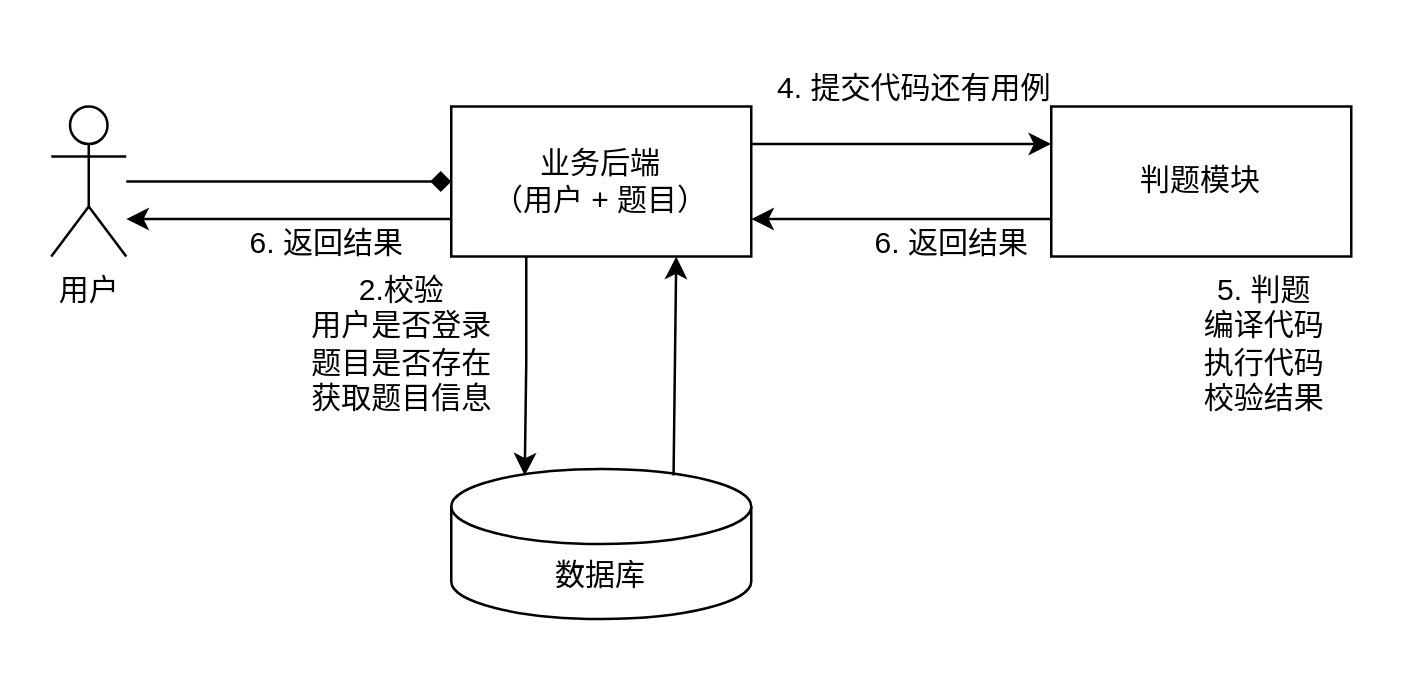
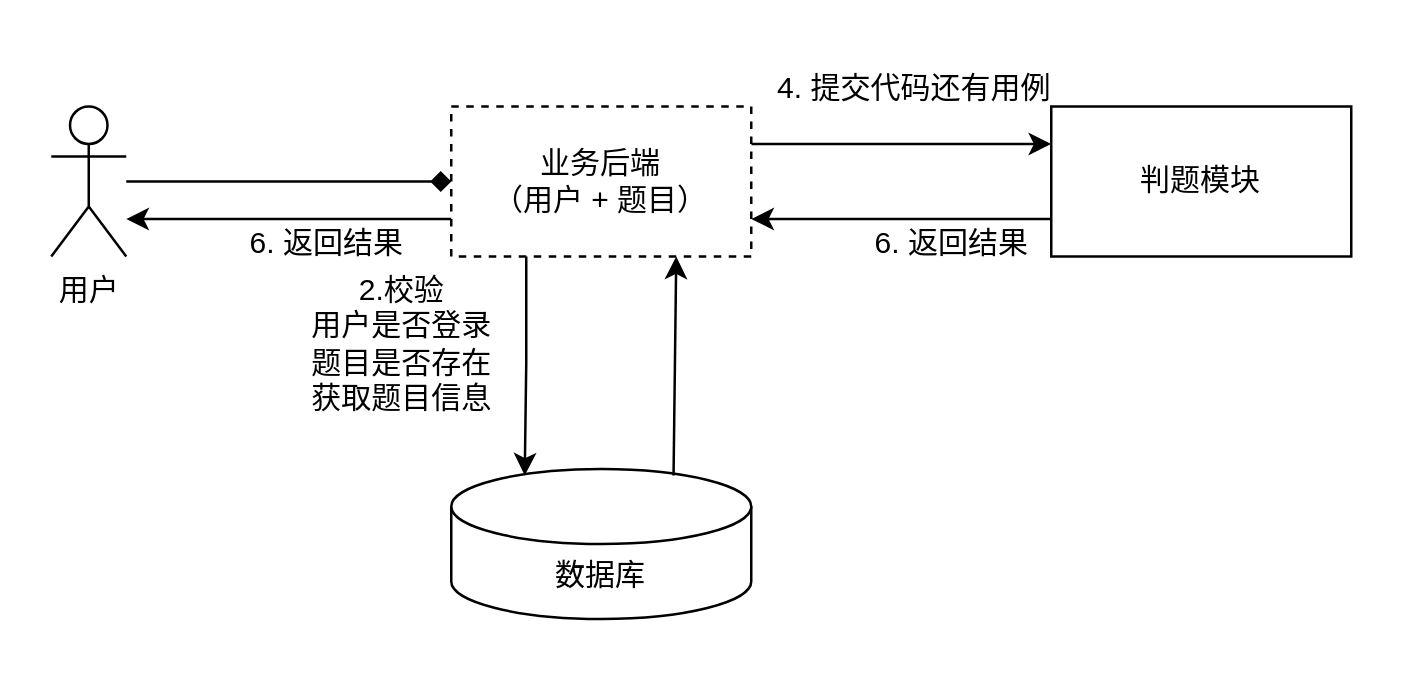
  <mxCell id="0" />
  <mxCell id="1" parent="0" />
  <mxCell id="2" style="edgeStyle=orthogonalEdgeStyle;rounded=0;orthogonalLoop=1;jettySize=auto;html=1;entryX=0;entryY=0.5;entryDx=0;entryDy=0;endArrow=diamond;" edge="1" parent="1" source="3" target="5"><mxGeometry relative="1" as="geometry" /></mxCell>
  <mxCell id="3" value="用户" style="shape=umlActor;verticalLabelPosition=bottom;verticalAlign=top;html=1;outlineConnect=0;" vertex="1" parent="1"><mxGeometry x="20" y="42" width="30" height="60" as="geometry" /></mxCell>
  <mxCell id="4" style="edgeStyle=orthogonalEdgeStyle;rounded=0;orthogonalLoop=1;jettySize=auto;html=1;exitX=1;exitY=0.25;exitDx=0;exitDy=0;entryX=0;entryY=0.25;entryDx=0;entryDy=0;" edge="1" parent="1" source="5" target="11"><mxGeometry relative="1" as="geometry" /></mxCell>
- <mxCell id="5" value="业务后端&lt;div&gt;（用户 + 题目）&lt;/div&gt;" style="rounded=0;whiteSpace=wrap;html=1;" vertex="1" parent="1"><mxGeometry x="180" y="42" width="120" height="60" as="geometry" /></mxCell>
+ <mxCell id="5" value="业务后端&lt;div&gt;（用户 + 题目）&lt;/div&gt;" style="rounded=0;whiteSpace=wrap;html=1;dashed=1;" vertex="1" parent="1"><mxGeometry x="180" y="42" width="120" height="60" as="geometry" /></mxCell>
  <mxCell id="6" value="数据库" style="shape=cylinder3;whiteSpace=wrap;html=1;boundedLbl=1;backgroundOutline=1;size=15;" vertex="1" parent="1"><mxGeometry x="180" y="187" width="120" height="60" as="geometry" /></mxCell>
  <mxCell id="7" style="edgeStyle=orthogonalEdgeStyle;rounded=0;orthogonalLoop=1;jettySize=auto;html=1;exitX=0.25;exitY=1;exitDx=0;exitDy=0;entryX=0.245;entryY=0.044;entryDx=0;entryDy=0;entryPerimeter=0;" edge="1" parent="1" source="5" target="6"><mxGeometry relative="1" as="geometry" /></mxCell>
  <mxCell id="8" value="2.校验&lt;div&gt;用户是否登录&lt;/div&gt;&lt;div&gt;题目是否存在&lt;/div&gt;&lt;div&gt;获取题目信息&lt;/div&gt;" style="text;html=1;align=center;verticalAlign=middle;resizable=0;points=[];autosize=1;strokeColor=none;fillColor=none;" vertex="1" parent="1"><mxGeometry x="110" y="102" width="100" height="70" as="geometry" /></mxCell>
  <mxCell id="9" value="" style="endArrow=classic;html=1;rounded=0;entryX=0.75;entryY=1;entryDx=0;entryDy=0;exitX=0.741;exitY=0.044;exitDx=0;exitDy=0;exitPerimeter=0;" edge="1" parent="1" source="6" target="5"><mxGeometry width="50" height="50" relative="1" as="geometry"><mxPoint x="270" y="172" as="sourcePoint" /><mxPoint x="320" y="132" as="targetPoint" /></mxGeometry></mxCell>
  <mxCell id="10" style="edgeStyle=orthogonalEdgeStyle;rounded=0;orthogonalLoop=1;jettySize=auto;html=1;exitX=0;exitY=0.75;exitDx=0;exitDy=0;entryX=1;entryY=0.75;entryDx=0;entryDy=0;" edge="1" parent="1" source="11" target="5"><mxGeometry relative="1" as="geometry" /></mxCell>
  <mxCell id="11" value="判题模块" style="rounded=0;whiteSpace=wrap;html=1;" vertex="1" parent="1"><mxGeometry x="420" y="42" width="120" height="60" as="geometry" /></mxCell>
  <mxCell id="12" value="4. 提交代码还有用例" style="text;html=1;align=center;verticalAlign=middle;resizable=0;points=[];autosize=1;strokeColor=none;fillColor=none;" vertex="1" parent="1"><mxGeometry x="300" y="20" width="130" height="30" as="geometry" /></mxCell>
- <mxCell id="13" value="5. 判题&lt;div&gt;编译代码&lt;/div&gt;&lt;div&gt;执行代码&lt;/div&gt;&lt;div&gt;校验结果&lt;/div&gt;" style="text;html=1;align=center;verticalAlign=middle;resizable=0;points=[];autosize=1;strokeColor=none;fillColor=none;" vertex="1" parent="1"><mxGeometry x="470" y="102" width="70" height="70" as="geometry" /></mxCell>
  <mxCell id="14" value="6. 返回结果" style="text;html=1;align=center;verticalAlign=middle;resizable=0;points=[];autosize=1;strokeColor=none;fillColor=none;" vertex="1" parent="1"><mxGeometry x="340" y="82" width="80" height="30" as="geometry" /></mxCell>
  <mxCell id="15" style="edgeStyle=orthogonalEdgeStyle;rounded=0;orthogonalLoop=1;jettySize=auto;html=1;exitX=0;exitY=0.75;exitDx=0;exitDy=0;entryX=1;entryY=0.75;entryDx=0;entryDy=0;" edge="1" parent="1" source="5"><mxGeometry relative="1" as="geometry"><mxPoint x="170" y="87" as="sourcePoint" /><mxPoint x="50" y="87" as="targetPoint" /></mxGeometry></mxCell>
  <mxCell id="16" value="6. 返回结果" style="text;html=1;align=center;verticalAlign=middle;resizable=0;points=[];autosize=1;strokeColor=none;fillColor=none;" vertex="1" parent="1"><mxGeometry x="90" y="82" width="80" height="30" as="geometry" /></mxCell>
